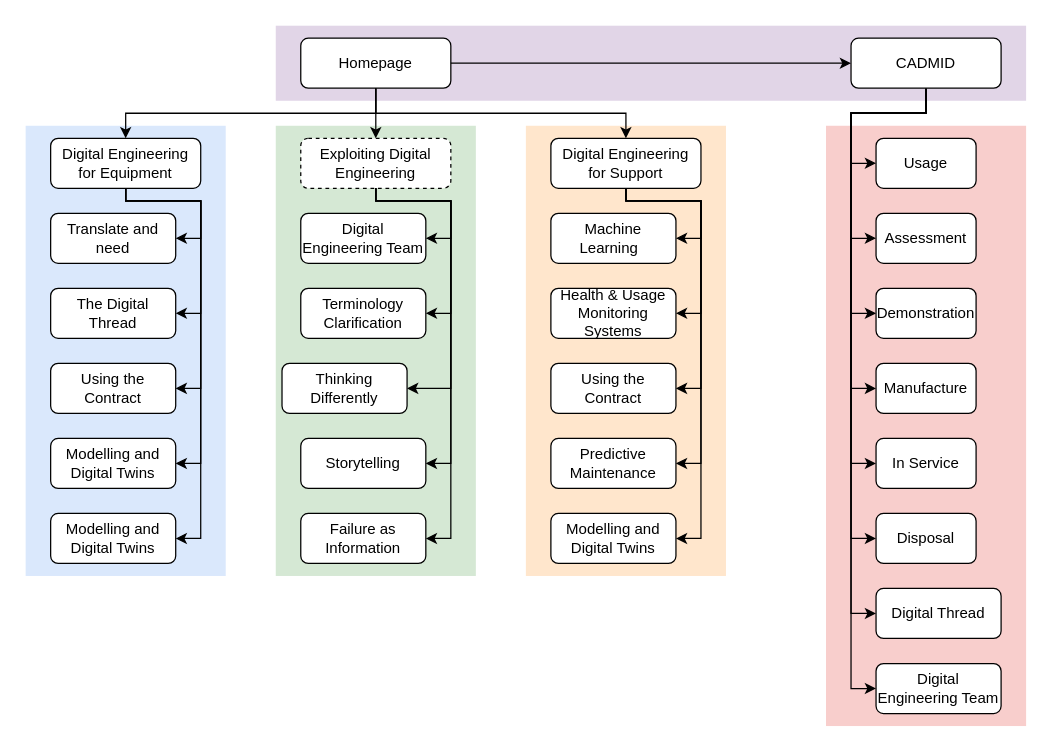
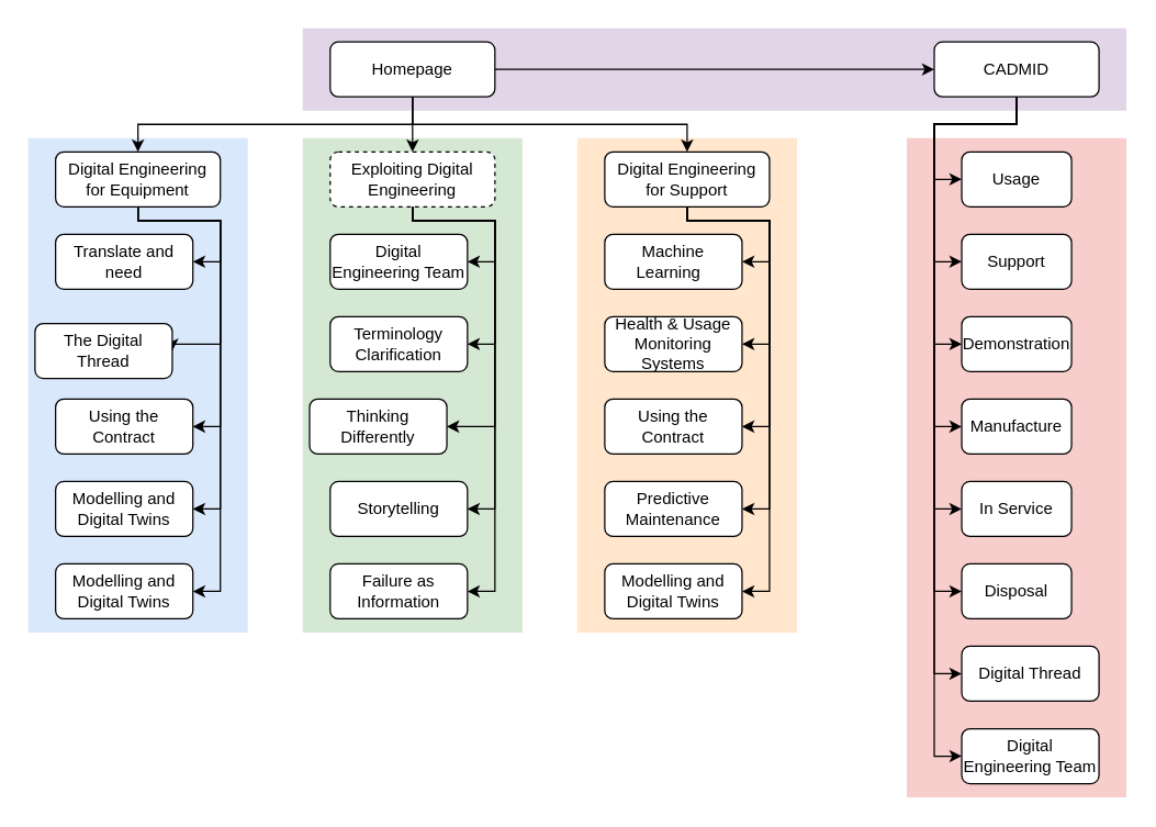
  <mxCell id="0" />
  <mxCell id="1" parent="0" />
  <mxCell id="2" value="" style="rounded=0;whiteSpace=wrap;html=1;shadow=0;strokeColor=none;fillColor=#f8cecc;" vertex="1" parent="1"><mxGeometry x="660" y="100" width="160" height="480" as="geometry" /></mxCell>
  <mxCell id="3" value="" style="rounded=0;whiteSpace=wrap;html=1;shadow=0;strokeColor=none;fillColor=#e1d5e7;" vertex="1" parent="1"><mxGeometry x="220" y="20" width="600" height="60" as="geometry" /></mxCell>
  <mxCell id="4" value="" style="rounded=0;whiteSpace=wrap;html=1;shadow=0;strokeColor=none;fillColor=#ffe6cc;" vertex="1" parent="1"><mxGeometry x="420" y="100" width="160" height="360" as="geometry" /></mxCell>
  <mxCell id="5" value="" style="rounded=0;whiteSpace=wrap;html=1;shadow=0;strokeColor=none;fillColor=#dae8fc;" vertex="1" parent="1"><mxGeometry x="20" y="100" width="160" height="360" as="geometry" /></mxCell>
  <mxCell id="6" value="" style="rounded=0;whiteSpace=wrap;html=1;shadow=0;strokeColor=none;fillColor=#d5e8d4;" vertex="1" parent="1"><mxGeometry x="220" y="100" width="160" height="360" as="geometry" /></mxCell>
  <mxCell id="7" style="edgeStyle=orthogonalEdgeStyle;rounded=0;orthogonalLoop=1;jettySize=auto;html=1;exitX=0.5;exitY=1;exitDx=0;exitDy=0;entryX=0.5;entryY=0;entryDx=0;entryDy=0;" edge="1" parent="1" source="8" target="9"><mxGeometry relative="1" as="geometry"><mxPoint x="300" y="110" as="targetPoint" /><mxPoint x="460" y="60" as="sourcePoint" /></mxGeometry></mxCell>
  <mxCell id="8" value="Homepage" style="rounded=1;whiteSpace=wrap;html=1;" vertex="1" parent="1"><mxGeometry x="240" y="30" width="120" height="40" as="geometry" /></mxCell>
  <mxCell id="9" value="Exploiting Digital Engineering" style="rounded=1;whiteSpace=wrap;html=1;dashed=1;" vertex="1" parent="1"><mxGeometry x="240" y="110" width="120" height="40" as="geometry" /></mxCell>
  <mxCell id="10" value="Digital Engineering for Support" style="rounded=1;whiteSpace=wrap;html=1;" vertex="1" parent="1"><mxGeometry x="440" y="110" width="120" height="40" as="geometry" /></mxCell>
  <mxCell id="11" style="edgeStyle=orthogonalEdgeStyle;rounded=0;orthogonalLoop=1;jettySize=auto;html=1;entryX=1;entryY=0.5;entryDx=0;entryDy=0;exitX=0.5;exitY=1;exitDx=0;exitDy=0;" edge="1" parent="1" source="12" target="15"><mxGeometry relative="1" as="geometry"><mxPoint x="140" y="150" as="sourcePoint" /><Array as="points"><mxPoint x="100" y="160" /><mxPoint x="160" y="160" /><mxPoint x="160" y="190" /></Array></mxGeometry></mxCell>
  <mxCell id="12" value="Digital Engineering for Equipment" style="rounded=1;whiteSpace=wrap;html=1;" vertex="1" parent="1"><mxGeometry x="40" y="110" width="120" height="40" as="geometry" /></mxCell>
  <mxCell id="13" style="edgeStyle=orthogonalEdgeStyle;rounded=0;orthogonalLoop=1;jettySize=auto;html=1;exitX=0.5;exitY=1;exitDx=0;exitDy=0;entryX=0.5;entryY=0;entryDx=0;entryDy=0;" edge="1" parent="1" source="8" target="10"><mxGeometry relative="1" as="geometry"><mxPoint x="310" y="120" as="targetPoint" /><mxPoint x="310" y="80" as="sourcePoint" /></mxGeometry></mxCell>
  <mxCell id="14" style="edgeStyle=orthogonalEdgeStyle;rounded=0;orthogonalLoop=1;jettySize=auto;html=1;exitX=0.5;exitY=1;exitDx=0;exitDy=0;entryX=0.5;entryY=0;entryDx=0;entryDy=0;" edge="1" parent="1" source="8" target="12"><mxGeometry relative="1" as="geometry"><mxPoint x="-80" y="110" as="targetPoint" /><mxPoint x="310" y="80" as="sourcePoint" /></mxGeometry></mxCell>
  <mxCell id="15" value="Translate and need" style="rounded=1;whiteSpace=wrap;html=1;shadow=0;glass=0;" vertex="1" parent="1"><mxGeometry x="40" y="170" width="100" height="40" as="geometry" /></mxCell>
  <mxCell id="16" style="edgeStyle=orthogonalEdgeStyle;rounded=0;orthogonalLoop=1;jettySize=auto;html=1;entryX=1;entryY=0.5;entryDx=0;entryDy=0;exitX=0.5;exitY=1;exitDx=0;exitDy=0;" edge="1" parent="1" target="17" source="12"><mxGeometry relative="1" as="geometry"><mxPoint x="140" y="150" as="sourcePoint" /><Array as="points"><mxPoint x="100" y="160" /><mxPoint x="160" y="160" /><mxPoint x="160" y="250" /></Array></mxGeometry></mxCell>
- <mxCell id="17" value="The Digital Thread" style="rounded=1;whiteSpace=wrap;html=1;" vertex="1" parent="1"><mxGeometry x="40" y="230" width="100" height="40" as="geometry" /></mxCell>
+ <mxCell id="17" value="The Digital Thread" style="rounded=1;whiteSpace=wrap;html=1;" vertex="1" parent="1"><mxGeometry x="25" y="235" width="100" height="40" as="geometry" /></mxCell>
  <mxCell id="18" style="edgeStyle=orthogonalEdgeStyle;rounded=0;orthogonalLoop=1;jettySize=auto;html=1;entryX=1;entryY=0.5;entryDx=0;entryDy=0;exitX=0.5;exitY=1;exitDx=0;exitDy=0;" edge="1" parent="1" target="19" source="12"><mxGeometry relative="1" as="geometry"><mxPoint x="140" y="150" as="sourcePoint" /><Array as="points"><mxPoint x="100" y="160" /><mxPoint x="160" y="160" /><mxPoint x="160" y="310" /></Array></mxGeometry></mxCell>
  <mxCell id="19" value="Using the Contract" style="rounded=1;whiteSpace=wrap;html=1;" vertex="1" parent="1"><mxGeometry x="40" y="290" width="100" height="40" as="geometry" /></mxCell>
  <mxCell id="20" style="edgeStyle=orthogonalEdgeStyle;rounded=0;orthogonalLoop=1;jettySize=auto;html=1;entryX=1;entryY=0.5;entryDx=0;entryDy=0;exitX=0.5;exitY=1;exitDx=0;exitDy=0;" edge="1" parent="1" target="21" source="12"><mxGeometry relative="1" as="geometry"><mxPoint x="140" y="150" as="sourcePoint" /><Array as="points"><mxPoint x="100" y="160" /><mxPoint x="160" y="160" /><mxPoint x="160" y="370" /></Array></mxGeometry></mxCell>
  <mxCell id="21" value="Modelling and Digital Twins" style="rounded=1;whiteSpace=wrap;html=1;" vertex="1" parent="1"><mxGeometry x="40" y="350" width="100" height="40" as="geometry" /></mxCell>
  <mxCell id="22" style="edgeStyle=orthogonalEdgeStyle;rounded=0;orthogonalLoop=1;jettySize=auto;html=1;entryX=1;entryY=0.5;entryDx=0;entryDy=0;exitX=0.5;exitY=1;exitDx=0;exitDy=0;" edge="1" parent="1" target="23" source="12"><mxGeometry relative="1" as="geometry"><mxPoint x="140" y="150" as="sourcePoint" /><Array as="points"><mxPoint x="100" y="160" /><mxPoint x="160" y="160" /><mxPoint x="160" y="430" /></Array></mxGeometry></mxCell>
  <mxCell id="23" value="Modelling and Digital Twins" style="rounded=1;whiteSpace=wrap;html=1;" vertex="1" parent="1"><mxGeometry x="40" y="410" width="100" height="40" as="geometry" /></mxCell>
  <mxCell id="24" style="edgeStyle=orthogonalEdgeStyle;rounded=0;orthogonalLoop=1;jettySize=auto;html=1;entryX=1;entryY=0.5;entryDx=0;entryDy=0;exitX=0.5;exitY=1;exitDx=0;exitDy=0;" edge="1" parent="1" target="25" source="9"><mxGeometry relative="1" as="geometry"><mxPoint x="300" y="150" as="sourcePoint" /><Array as="points"><mxPoint x="300" y="160" /><mxPoint x="360" y="160" /><mxPoint x="360" y="190" /></Array></mxGeometry></mxCell>
  <mxCell id="25" value="Digital Engineering Team" style="rounded=1;whiteSpace=wrap;html=1;" vertex="1" parent="1"><mxGeometry x="240" y="170" width="100" height="40" as="geometry" /></mxCell>
  <mxCell id="26" style="edgeStyle=orthogonalEdgeStyle;rounded=0;orthogonalLoop=1;jettySize=auto;html=1;entryX=1;entryY=0.5;entryDx=0;entryDy=0;exitX=0.5;exitY=1;exitDx=0;exitDy=0;" edge="1" parent="1" target="27" source="9"><mxGeometry relative="1" as="geometry"><mxPoint x="300" y="150" as="sourcePoint" /><Array as="points"><mxPoint x="300" y="160" /><mxPoint x="360" y="160" /><mxPoint x="360" y="250" /></Array></mxGeometry></mxCell>
  <mxCell id="27" value="Terminology Clarification" style="rounded=1;whiteSpace=wrap;html=1;" vertex="1" parent="1"><mxGeometry x="240" y="230" width="100" height="40" as="geometry" /></mxCell>
  <mxCell id="28" style="edgeStyle=orthogonalEdgeStyle;rounded=0;orthogonalLoop=1;jettySize=auto;html=1;entryX=1;entryY=0.5;entryDx=0;entryDy=0;exitX=0.5;exitY=1;exitDx=0;exitDy=0;" edge="1" parent="1" target="29" source="9"><mxGeometry relative="1" as="geometry"><mxPoint x="300" y="150" as="sourcePoint" /><Array as="points"><mxPoint x="300" y="160" /><mxPoint x="360" y="160" /><mxPoint x="360" y="310" /></Array></mxGeometry></mxCell>
  <mxCell id="29" value="Thinking Differently" style="rounded=1;whiteSpace=wrap;html=1;" vertex="1" parent="1"><mxGeometry x="225" y="290" width="100" height="40" as="geometry" /></mxCell>
  <mxCell id="30" style="edgeStyle=orthogonalEdgeStyle;rounded=0;orthogonalLoop=1;jettySize=auto;html=1;entryX=1;entryY=0.5;entryDx=0;entryDy=0;exitX=0.5;exitY=1;exitDx=0;exitDy=0;" edge="1" parent="1" target="31" source="9"><mxGeometry relative="1" as="geometry"><mxPoint x="300" y="150" as="sourcePoint" /><Array as="points"><mxPoint x="300" y="160" /><mxPoint x="360" y="160" /><mxPoint x="360" y="370" /></Array></mxGeometry></mxCell>
  <mxCell id="31" value="Storytelling" style="rounded=1;whiteSpace=wrap;html=1;" vertex="1" parent="1"><mxGeometry x="240" y="350" width="100" height="40" as="geometry" /></mxCell>
  <mxCell id="32" style="edgeStyle=orthogonalEdgeStyle;rounded=0;orthogonalLoop=1;jettySize=auto;html=1;entryX=1;entryY=0.5;entryDx=0;entryDy=0;exitX=0.5;exitY=1;exitDx=0;exitDy=0;" edge="1" parent="1" target="33" source="9"><mxGeometry relative="1" as="geometry"><mxPoint x="300" y="150" as="sourcePoint" /><Array as="points"><mxPoint x="300" y="160" /><mxPoint x="360" y="160" /><mxPoint x="360" y="430" /></Array></mxGeometry></mxCell>
  <mxCell id="33" value="Failure as Information" style="rounded=1;whiteSpace=wrap;html=1;" vertex="1" parent="1"><mxGeometry x="240" y="410" width="100" height="40" as="geometry" /></mxCell>
  <mxCell id="34" style="edgeStyle=orthogonalEdgeStyle;rounded=0;orthogonalLoop=1;jettySize=auto;html=1;entryX=1;entryY=0.5;entryDx=0;entryDy=0;exitX=0.5;exitY=1;exitDx=0;exitDy=0;" edge="1" parent="1" target="35" source="10"><mxGeometry relative="1" as="geometry"><mxPoint x="500" y="150" as="sourcePoint" /><Array as="points"><mxPoint x="500" y="160" /><mxPoint x="560" y="160" /><mxPoint x="560" y="190" /></Array></mxGeometry></mxCell>
  <mxCell id="35" value="Machine Learning&lt;span style=&quot;white-space: pre;&quot;&gt;&#09;&lt;/span&gt;" style="rounded=1;whiteSpace=wrap;html=1;" vertex="1" parent="1"><mxGeometry x="440" y="170" width="100" height="40" as="geometry" /></mxCell>
  <mxCell id="36" style="edgeStyle=orthogonalEdgeStyle;rounded=0;orthogonalLoop=1;jettySize=auto;html=1;entryX=1;entryY=0.5;entryDx=0;entryDy=0;exitX=0.5;exitY=1;exitDx=0;exitDy=0;" edge="1" parent="1" target="37" source="10"><mxGeometry relative="1" as="geometry"><mxPoint x="500" y="150" as="sourcePoint" /><Array as="points"><mxPoint x="500" y="160" /><mxPoint x="560" y="160" /><mxPoint x="560" y="250" /></Array></mxGeometry></mxCell>
  <mxCell id="37" value="Health &amp;amp; Usage Monitoring Systems" style="rounded=1;whiteSpace=wrap;html=1;" vertex="1" parent="1"><mxGeometry x="440" y="230" width="100" height="40" as="geometry" /></mxCell>
  <mxCell id="38" style="edgeStyle=orthogonalEdgeStyle;rounded=0;orthogonalLoop=1;jettySize=auto;html=1;entryX=1;entryY=0.5;entryDx=0;entryDy=0;exitX=0.5;exitY=1;exitDx=0;exitDy=0;" edge="1" parent="1" target="39" source="10"><mxGeometry relative="1" as="geometry"><mxPoint x="500" y="150" as="sourcePoint" /><Array as="points"><mxPoint x="500" y="160" /><mxPoint x="560" y="160" /><mxPoint x="560" y="310" /></Array></mxGeometry></mxCell>
  <mxCell id="39" value="Using the Contract" style="rounded=1;whiteSpace=wrap;html=1;" vertex="1" parent="1"><mxGeometry x="440" y="290" width="100" height="40" as="geometry" /></mxCell>
  <mxCell id="40" style="edgeStyle=orthogonalEdgeStyle;rounded=0;orthogonalLoop=1;jettySize=auto;html=1;entryX=1;entryY=0.5;entryDx=0;entryDy=0;exitX=0.5;exitY=1;exitDx=0;exitDy=0;" edge="1" parent="1" target="41" source="10"><mxGeometry relative="1" as="geometry"><mxPoint x="500" y="150" as="sourcePoint" /><Array as="points"><mxPoint x="500" y="160" /><mxPoint x="560" y="160" /><mxPoint x="560" y="370" /></Array></mxGeometry></mxCell>
  <mxCell id="41" value="Predictive Maintenance" style="rounded=1;whiteSpace=wrap;html=1;" vertex="1" parent="1"><mxGeometry x="440" y="350" width="100" height="40" as="geometry" /></mxCell>
  <mxCell id="42" style="edgeStyle=orthogonalEdgeStyle;rounded=0;orthogonalLoop=1;jettySize=auto;html=1;entryX=1;entryY=0.5;entryDx=0;entryDy=0;exitX=0.5;exitY=1;exitDx=0;exitDy=0;" edge="1" parent="1" target="43" source="10"><mxGeometry relative="1" as="geometry"><mxPoint x="500" y="150" as="sourcePoint" /><Array as="points"><mxPoint x="500" y="160" /><mxPoint x="560" y="160" /><mxPoint x="560" y="430" /></Array></mxGeometry></mxCell>
  <mxCell id="43" value="Modelling and Digital Twins" style="rounded=1;whiteSpace=wrap;html=1;" vertex="1" parent="1"><mxGeometry x="440" y="410" width="100" height="40" as="geometry" /></mxCell>
  <mxCell id="44" style="edgeStyle=orthogonalEdgeStyle;rounded=0;orthogonalLoop=1;jettySize=auto;html=1;entryX=0;entryY=0.5;entryDx=0;entryDy=0;exitX=0.5;exitY=1;exitDx=0;exitDy=0;" edge="1" parent="1" source="52" target="54"><mxGeometry relative="1" as="geometry"><Array as="points"><mxPoint x="740" y="90" /><mxPoint x="680" y="90" /><mxPoint x="680" y="130" /></Array></mxGeometry></mxCell>
  <mxCell id="45" style="edgeStyle=orthogonalEdgeStyle;rounded=0;orthogonalLoop=1;jettySize=auto;html=1;entryX=0;entryY=0.5;entryDx=0;entryDy=0;exitX=0.5;exitY=1;exitDx=0;exitDy=0;" edge="1" parent="1" source="52" target="55"><mxGeometry relative="1" as="geometry"><Array as="points"><mxPoint x="740" y="90" /><mxPoint x="680" y="90" /><mxPoint x="680" y="190" /></Array></mxGeometry></mxCell>
  <mxCell id="46" style="edgeStyle=orthogonalEdgeStyle;rounded=0;orthogonalLoop=1;jettySize=auto;html=1;entryX=0;entryY=0.5;entryDx=0;entryDy=0;exitX=0.5;exitY=1;exitDx=0;exitDy=0;" edge="1" parent="1" source="52" target="56"><mxGeometry relative="1" as="geometry"><Array as="points"><mxPoint x="740" y="90" /><mxPoint x="680" y="90" /><mxPoint x="680" y="250" /></Array></mxGeometry></mxCell>
  <mxCell id="47" style="edgeStyle=orthogonalEdgeStyle;rounded=0;orthogonalLoop=1;jettySize=auto;html=1;entryX=0;entryY=0.5;entryDx=0;entryDy=0;exitX=0.5;exitY=1;exitDx=0;exitDy=0;" edge="1" parent="1" source="52" target="57"><mxGeometry relative="1" as="geometry"><mxPoint x="740" y="70" as="sourcePoint" /><Array as="points"><mxPoint x="740" y="90" /><mxPoint x="680" y="90" /><mxPoint x="680" y="310" /></Array></mxGeometry></mxCell>
  <mxCell id="48" style="edgeStyle=orthogonalEdgeStyle;rounded=0;orthogonalLoop=1;jettySize=auto;html=1;entryX=0;entryY=0.5;entryDx=0;entryDy=0;exitX=0.5;exitY=1;exitDx=0;exitDy=0;" edge="1" parent="1" source="52" target="58"><mxGeometry relative="1" as="geometry"><Array as="points"><mxPoint x="740" y="90" /><mxPoint x="680" y="90" /><mxPoint x="680" y="370" /></Array></mxGeometry></mxCell>
  <mxCell id="49" style="edgeStyle=orthogonalEdgeStyle;rounded=0;orthogonalLoop=1;jettySize=auto;html=1;entryX=0;entryY=0.5;entryDx=0;entryDy=0;exitX=0.5;exitY=1;exitDx=0;exitDy=0;" edge="1" parent="1" source="52" target="59"><mxGeometry relative="1" as="geometry"><Array as="points"><mxPoint x="740" y="90" /><mxPoint x="680" y="90" /><mxPoint x="680" y="430" /></Array></mxGeometry></mxCell>
  <mxCell id="50" style="edgeStyle=orthogonalEdgeStyle;rounded=0;orthogonalLoop=1;jettySize=auto;html=1;entryX=0;entryY=0.5;entryDx=0;entryDy=0;exitX=0.5;exitY=1;exitDx=0;exitDy=0;" edge="1" parent="1" source="52" target="60"><mxGeometry relative="1" as="geometry"><Array as="points"><mxPoint x="740" y="90" /><mxPoint x="680" y="90" /><mxPoint x="680" y="490" /></Array></mxGeometry></mxCell>
  <mxCell id="51" style="edgeStyle=orthogonalEdgeStyle;rounded=0;orthogonalLoop=1;jettySize=auto;html=1;entryX=0;entryY=0.5;entryDx=0;entryDy=0;exitX=0.5;exitY=1;exitDx=0;exitDy=0;" edge="1" parent="1" source="52" target="61"><mxGeometry relative="1" as="geometry"><Array as="points"><mxPoint x="740" y="90" /><mxPoint x="680" y="90" /><mxPoint x="680" y="550" /></Array></mxGeometry></mxCell>
  <mxCell id="52" value="CADMID" style="rounded=1;whiteSpace=wrap;html=1;" vertex="1" parent="1"><mxGeometry x="680" y="30" width="120" height="40" as="geometry" /></mxCell>
  <mxCell id="53" style="edgeStyle=orthogonalEdgeStyle;rounded=0;orthogonalLoop=1;jettySize=auto;html=1;exitX=1;exitY=0.5;exitDx=0;exitDy=0;entryX=0;entryY=0.5;entryDx=0;entryDy=0;" edge="1" parent="1" source="8" target="52"><mxGeometry relative="1" as="geometry"><mxPoint x="589.74" y="100" as="targetPoint" /><mxPoint x="389.74" y="60" as="sourcePoint" /></mxGeometry></mxCell>
  <mxCell id="54" value="Usage" style="rounded=1;whiteSpace=wrap;html=1;" vertex="1" parent="1"><mxGeometry x="700" y="110" width="80" height="40" as="geometry" /></mxCell>
- <mxCell id="55" value="Assessment" style="rounded=1;whiteSpace=wrap;html=1;" vertex="1" parent="1"><mxGeometry x="700" y="170" width="80" height="40" as="geometry" /></mxCell>
+ <mxCell id="55" value="Support" style="rounded=1;whiteSpace=wrap;html=1;" vertex="1" parent="1"><mxGeometry x="700" y="170" width="80" height="40" as="geometry" /></mxCell>
  <mxCell id="56" value="Demonstration" style="rounded=1;whiteSpace=wrap;html=1;" vertex="1" parent="1"><mxGeometry x="700" y="230" width="80" height="40" as="geometry" /></mxCell>
  <mxCell id="57" value="Manufacture" style="rounded=1;whiteSpace=wrap;html=1;" vertex="1" parent="1"><mxGeometry x="700" y="290" width="80" height="40" as="geometry" /></mxCell>
  <mxCell id="58" value="In Service" style="rounded=1;whiteSpace=wrap;html=1;" vertex="1" parent="1"><mxGeometry x="700" y="350" width="80" height="40" as="geometry" /></mxCell>
  <mxCell id="59" value="Disposal" style="rounded=1;whiteSpace=wrap;html=1;" vertex="1" parent="1"><mxGeometry x="700" y="410" width="80" height="40" as="geometry" /></mxCell>
  <mxCell id="60" value="Digital Thread" style="rounded=1;whiteSpace=wrap;html=1;" vertex="1" parent="1"><mxGeometry x="700" y="470" width="100" height="40" as="geometry" /></mxCell>
  <mxCell id="61" value="Digital Engineering Team" style="rounded=1;whiteSpace=wrap;html=1;" vertex="1" parent="1"><mxGeometry x="700" y="530" width="100" height="40" as="geometry" /></mxCell>
